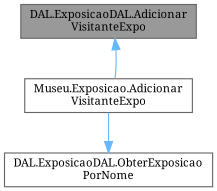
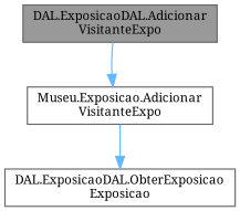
  digraph {
    fontname="Noto Serif"
    rankdir=TB
    node [color=grey40 fillcolor=white fontname="Noto Serif" fontsize=10 shape=box style=filled]
    edge [color=steelblue1 fontname="Noto Serif" fontsize=10 labelfontname=Helvetica labelfontsize=10 style=solid]
    n1 [color=gray40 fillcolor=grey60 fontcolor=black height=0.2 label="DAL.ExposicaoDAL.Adicionar\lVisitanteExpo" width=0.4]
    n2 [height=0.2 label="Museu.Exposicao.Adicionar\lVisitanteExpo" width=0.4]
-   n3 [height=0.2 label="DAL.ExposicaoDAL.ObterExposicao\lPorNome" width=0.4]
-   n2 -> n1
+   n3 [height=0.2 label="DAL.ExposicaoDAL.ObterExposicao\lExposicao" width=0.4]
+   n1 -> n2
    n2 -> n3
  }
